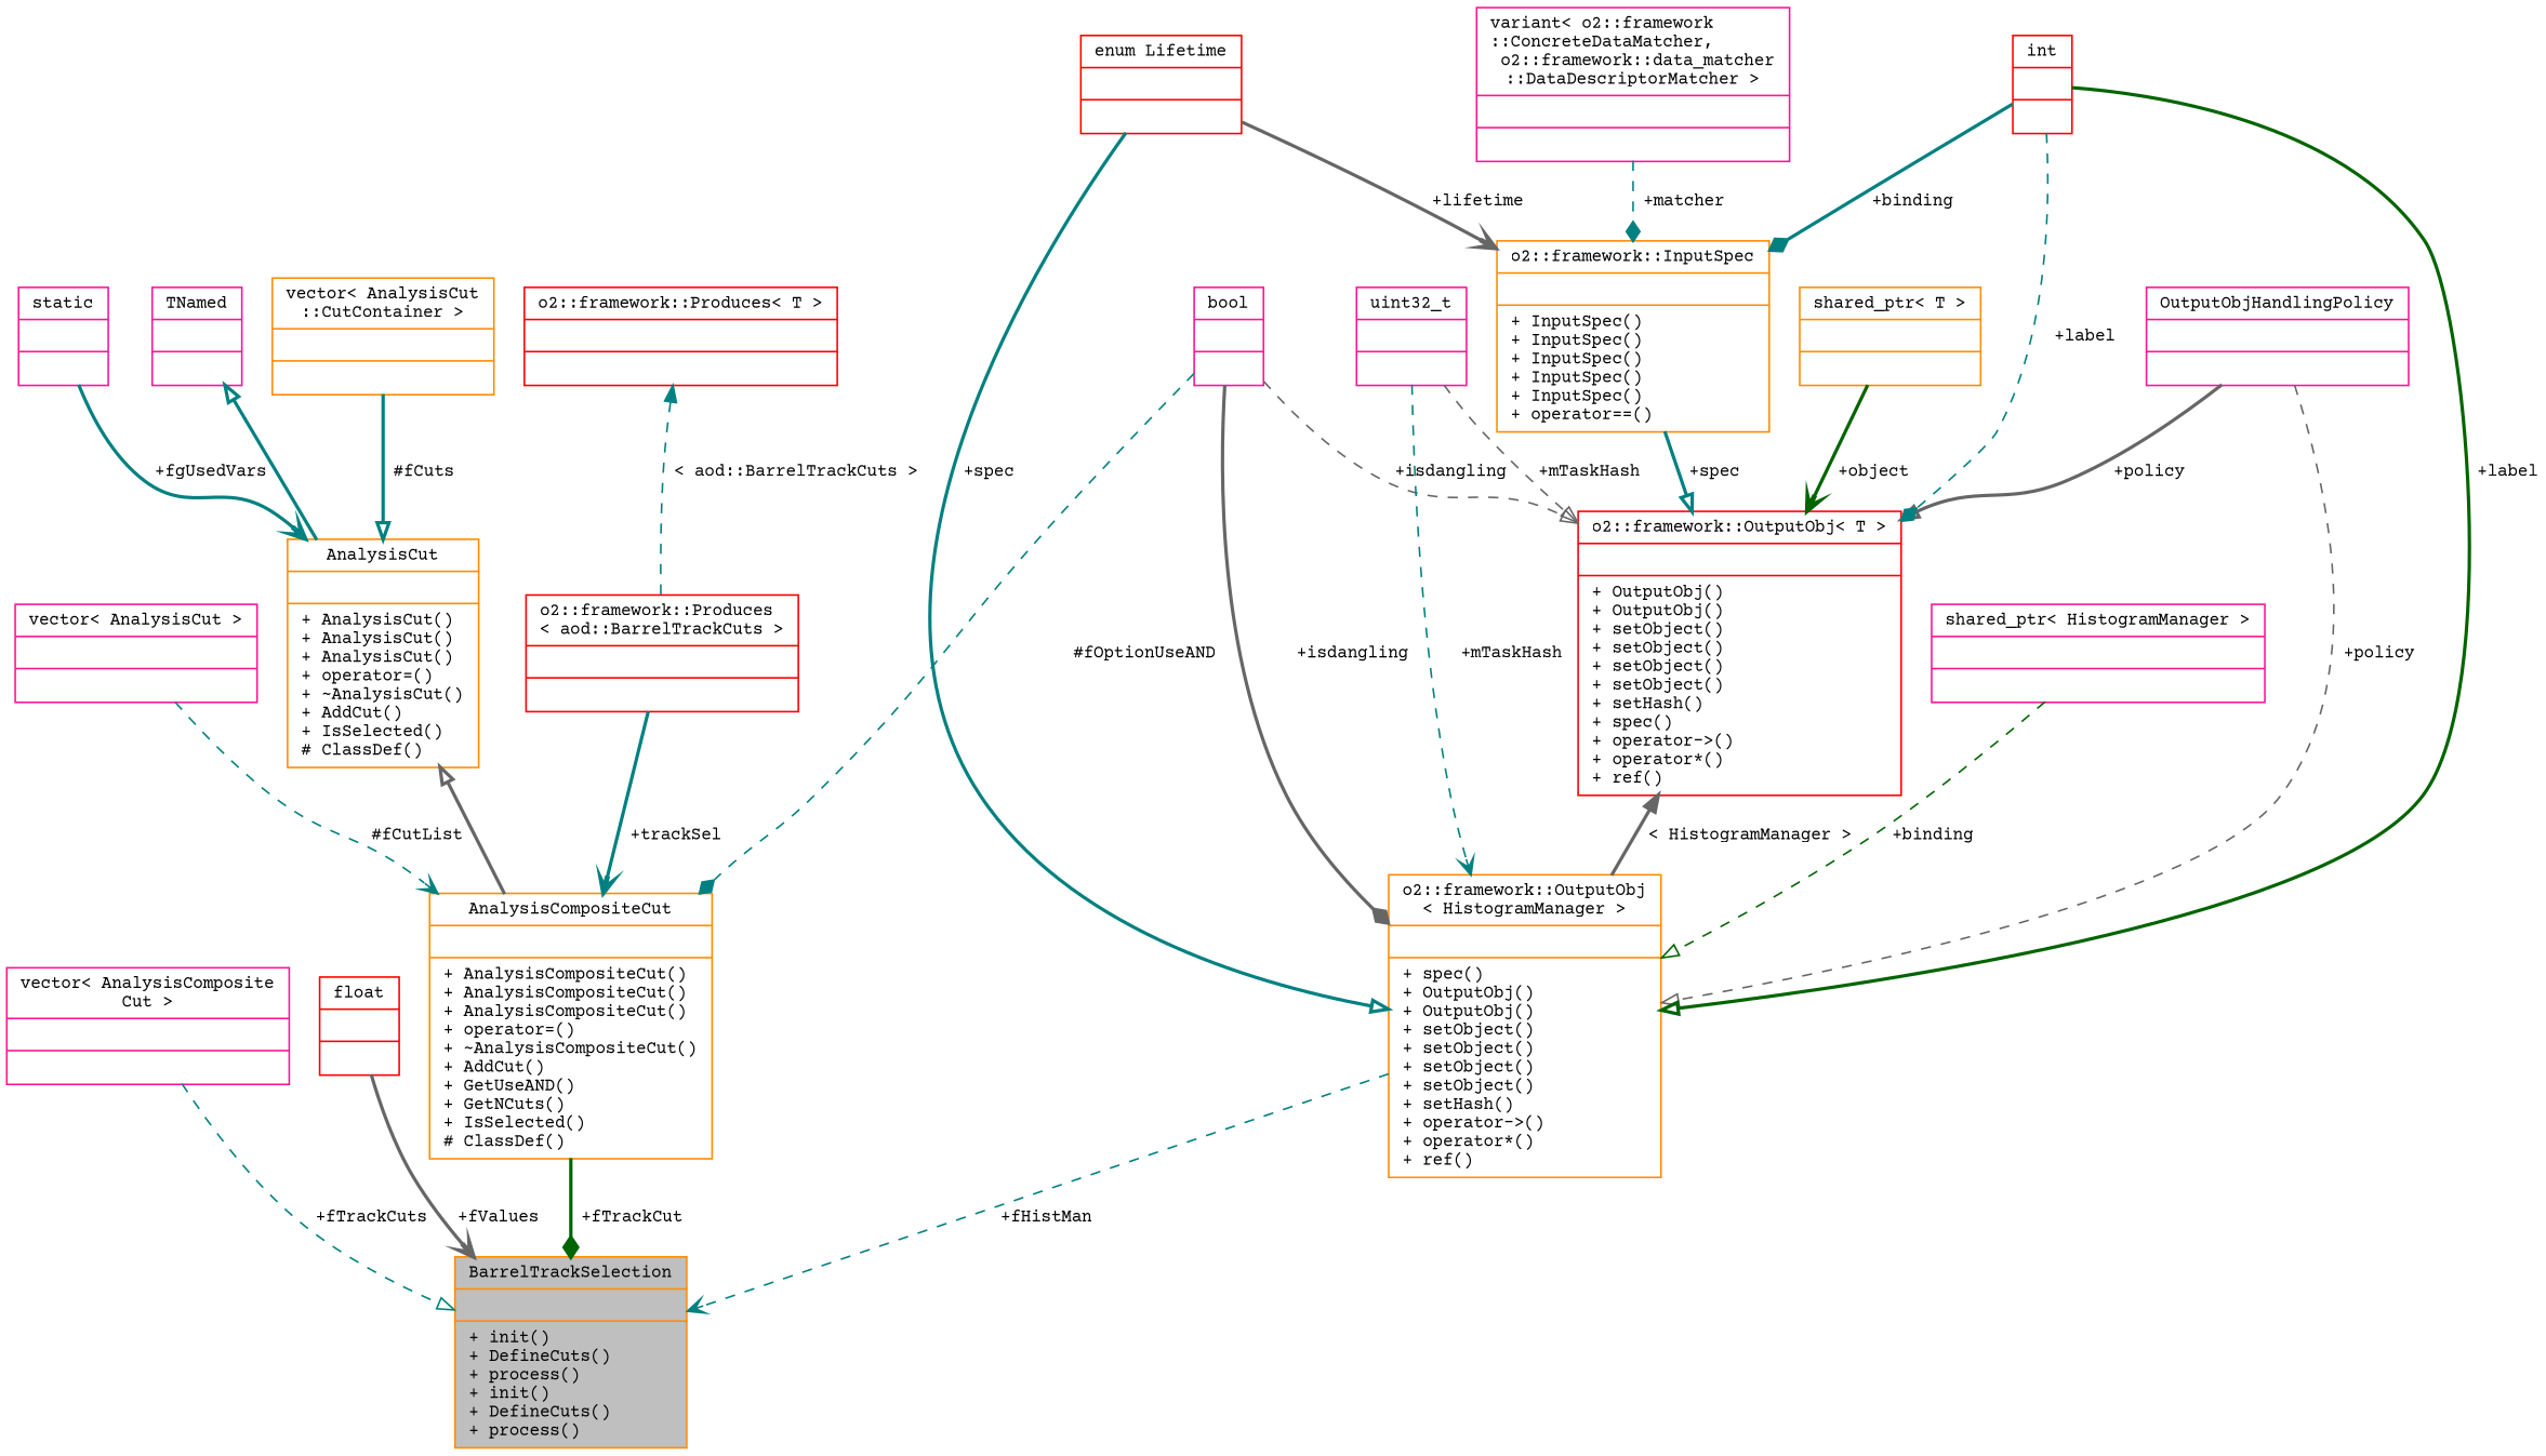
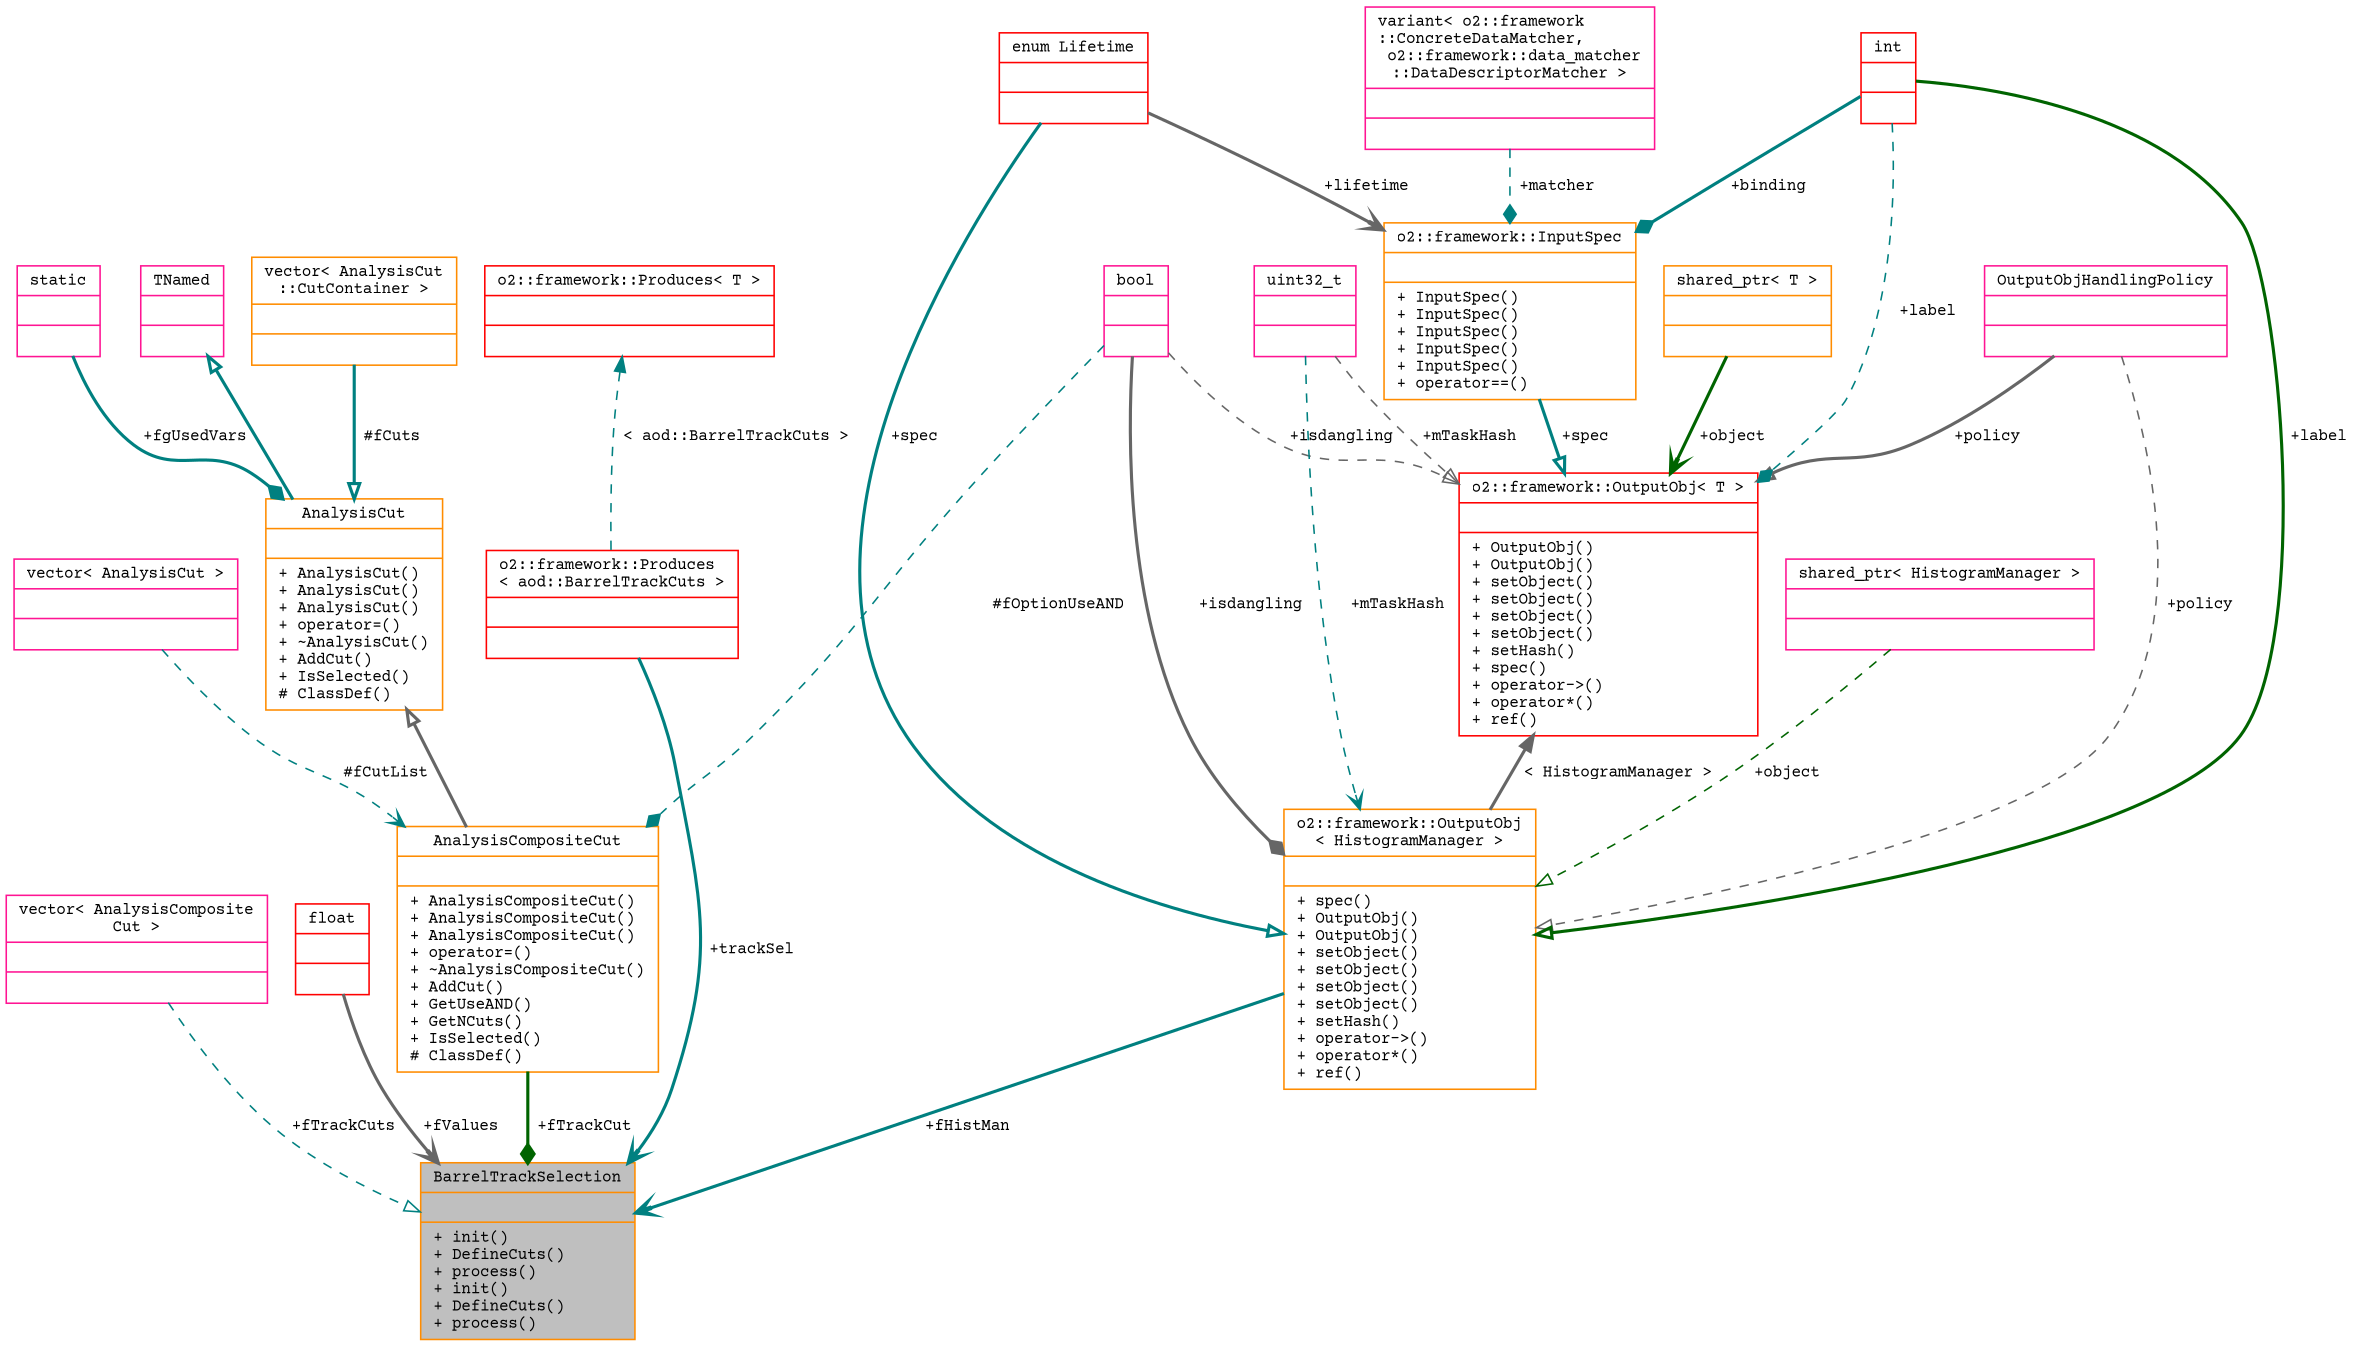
  digraph {
    fontname="Courier Prime"
    node [color=deeppink fontname="Courier Prime" fontsize=10 shape=record]
    edge [arrowhead=onormal color=teal fontname="Courier Prime" fontsize=10 labelfontname=Helvetica labelfontsize=10 style=bold]
    n1 [color=darkorange fillcolor=grey75 fontcolor=black height=0.2 label="{BarrelTrackSelection\n||+ init()\l+ DefineCuts()\l+ process()\l+ init()\l+ DefineCuts()\l+ process()\l}" style=filled width=0.4]
    n2 [height=0.2 label="{vector\< AnalysisComposite\lCut \>\n||}" width=0.4]
    n3 [color=red height=0.2 label="{float\n||}" width=0.4]
    n4 [color=red height=0.2 label="{o2::framework::Produces\l\< aod::BarrelTrackCuts \>\n||}" width=0.4]
    n5 [color=red height=0.2 label="{o2::framework::Produces\< T \>\n||}" width=0.4]
    n6 [color=darkorange height=0.2 label="{AnalysisCompositeCut\n||+ AnalysisCompositeCut()\l+ AnalysisCompositeCut()\l+ AnalysisCompositeCut()\l+ operator=()\l+ ~AnalysisCompositeCut()\l+ AddCut()\l+ GetUseAND()\l+ GetNCuts()\l+ IsSelected()\l# ClassDef()\l}" width=0.4]
    n7 [color=darkorange height=0.2 label="{AnalysisCut\n||+ AnalysisCut()\l+ AnalysisCut()\l+ AnalysisCut()\l+ operator=()\l+ ~AnalysisCut()\l+ AddCut()\l+ IsSelected()\l# ClassDef()\l}" width=0.4]
    n8 [height=0.2 label="{TNamed\n||}" width=0.4]
    n9 [color=darkorange height=0.2 label="{vector\< AnalysisCut\l::CutContainer \>\n||}" width=0.4]
    n10 [height=0.2 label="{static\n||}" width=0.4]
    n11 [height=0.2 label="{vector\< AnalysisCut \>\n||}" width=0.4]
    n12 [height=0.2 label="{bool\n||}" width=0.4]
    n13 [color=darkorange height=0.2 label="{o2::framework::OutputObj\l\< HistogramManager \>\n||+ spec()\l+ OutputObj()\l+ OutputObj()\l+ setObject()\l+ setObject()\l+ setObject()\l+ setObject()\l+ setHash()\l+ operator-\>()\l+ operator*()\l+ ref()\l}" width=0.4]
    n14 [color=red height=0.2 label="{o2::framework::OutputObj\< T \>\n||+ OutputObj()\l+ OutputObj()\l+ setObject()\l+ setObject()\l+ setObject()\l+ setObject()\l+ setHash()\l+ spec()\l+ operator-\>()\l+ operator*()\l+ ref()\l}" width=0.4]
    n15 [height=0.2 label="{shared_ptr\< HistogramManager \>\n||}" width=0.4]
    n16 [height=0.2 label="{OutputObjHandlingPolicy\n||}" width=0.4]
    n17 [height=0.2 label="{uint32_t\n||}" width=0.4]
    n18 [color=red height=0.2 label="{int\n||}" width=0.4]
    n19 [color=darkorange height=0.2 label="{o2::framework::InputSpec\n||+ InputSpec()\l+ InputSpec()\l+ InputSpec()\l+ InputSpec()\l+ InputSpec()\l+ operator==()\l}" width=0.4]
    n20 [color=red height=0.2 label="{enum Lifetime\n||}" width=0.4]
    n21 [height=0.2 label="{variant\< o2::framework\l::ConcreteDataMatcher,\l o2::framework::data_matcher\l::DataDescriptorMatcher \>\n||}" width=0.4]
    n22 [color=darkorange height=0.2 label="{shared_ptr\< T \>\n||}" width=0.4]
    n2 -> n1 [label=" +fTrackCuts" style=dashed]
    n3 -> n1 [arrowhead=vee color=gray40 label=" +fValues"]
-   n4 -> n6 [arrowhead=vee label=" +trackSel"]
+   n4 -> n1 [arrowhead=vee label=" +trackSel"]
    n5 -> n4 [dir=back label=" \< aod::BarrelTrackCuts \>" style=dashed arrowhead=""]
    n6 -> n1 [arrowhead=diamond color=darkgreen label=" +fTrackCut"]
    n7 -> n6 [arrowtail=onormal color=gray40 dir=back arrowhead=""]
    n8 -> n7 [arrowtail=onormal dir=back arrowhead=""]
    n9 -> n7 [label=" #fCuts"]
-   n10 -> n7 [arrowhead=vee label=" +fgUsedVars"]
+   n10 -> n7 [arrowhead=diamond label=" +fgUsedVars"]
    n11 -> n6 [arrowhead=vee label=" #fCutList" style=dashed]
    n12 -> n6 [arrowhead=diamond label=" #fOptionUseAND" style=dashed]
    n12 -> n13 [arrowhead=diamond color=gray40 label=" +isdangling"]
    n12 -> n14 [color=gray40 label=" +isdangling" style=dashed]
-   n13 -> n1 [arrowhead=vee label=" +fHistMan" style=dashed]
+   n13 -> n1 [arrowhead=vee label=" +fHistMan"]
    n14 -> n13 [color=gray40 dir=back label=" \< HistogramManager \>" arrowhead=""]
-   n15 -> n13 [color=darkgreen label=" +binding" style=dashed]
+   n15 -> n13 [color=darkgreen label=" +object" style=dashed]
    n16 -> n13 [color=gray40 label=" +policy" style=dashed]
    n16 -> n14 [color=gray40 label=" +policy"]
    n17 -> n13 [arrowhead=vee label=" +mTaskHash" style=dashed]
    n17 -> n14 [color=gray40 label=" +mTaskHash" style=dashed]
    n18 -> n13 [color=darkgreen label=" +label"]
    n18 -> n14 [arrowhead=diamond label=" +label" style=dashed]
    n18 -> n19 [arrowhead=diamond label=" +binding"]
    n19 -> n14 [label=" +spec"]
    n20 -> n13 [label=" +spec"]
    n20 -> n19 [arrowhead=vee color=gray40 label=" +lifetime"]
    n21 -> n19 [arrowhead=diamond label=" +matcher" style=dashed]
    n22 -> n14 [arrowhead=vee color=darkgreen label=" +object"]
  }
